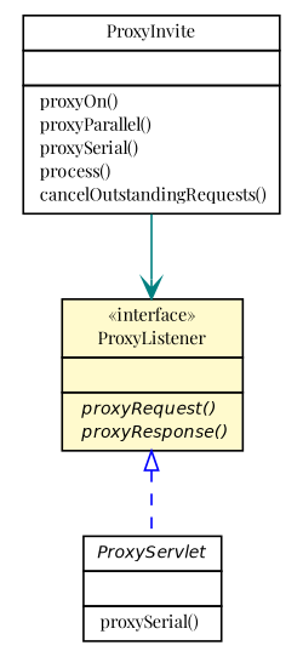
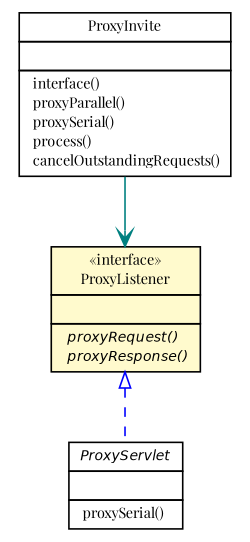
  digraph {
    fontname="Playfair Display"
    nodesep=0.25
    ranksep=0.5
    node [fontcolor=black fontname="Playfair Display" fontsize=9.0 shape=plaintext]
    edge [fontname="Playfair Display" headport=p labelfontname=Helvetica labelfontsize=10 tailport=p]
    n1 [label=<<table title="org.vorpal.blade.framework.proxy.ProxyServlet" border="0" cellborder="1" cellspacing="0" cellpadding="2" port="p" href="./ProxyServlet.html"> 		<tr><td><table border="0" cellspacing="0" cellpadding="1"> <tr><td align="center" balign="center"><font face="Helvetica-Oblique"> ProxyServlet </font></td></tr> 		</table></td></tr> 		<tr><td><table border="0" cellspacing="0" cellpadding="1"> <tr><td align="left" balign="left">  </td></tr> 		</table></td></tr> 		<tr><td><table border="0" cellspacing="0" cellpadding="1"> <tr><td align="left" balign="left">  proxySerial() </td></tr> 		</table></td></tr> 		</table>>]
    n2 [label=<<table title="org.vorpal.blade.framework.proxy.ProxyListener" border="0" cellborder="1" cellspacing="0" cellpadding="2" port="p" bgcolor="lemonChiffon" href="./ProxyListener.html"> 		<tr><td><table border="0" cellspacing="0" cellpadding="1"> <tr><td align="center" balign="center"> &#171;interface&#187; </td></tr> <tr><td align="center" balign="center"> ProxyListener </td></tr> 		</table></td></tr> 		<tr><td><table border="0" cellspacing="0" cellpadding="1"> <tr><td align="left" balign="left">  </td></tr> 		</table></td></tr> 		<tr><td><table border="0" cellspacing="0" cellpadding="1"> <tr><td align="left" balign="left"><font face="Helvetica-Oblique" point-size="9.0">  proxyRequest() </font></td></tr> <tr><td align="left" balign="left"><font face="Helvetica-Oblique" point-size="9.0">  proxyResponse() </font></td></tr> 		</table></td></tr> 		</table>>]
-   n3 [label=<<table title="org.vorpal.blade.framework.proxy.ProxyInvite" border="0" cellborder="1" cellspacing="0" cellpadding="2" port="p" href="./ProxyInvite.html"> 		<tr><td><table border="0" cellspacing="0" cellpadding="1"> <tr><td align="center" balign="center"> ProxyInvite </td></tr> 		</table></td></tr> 		<tr><td><table border="0" cellspacing="0" cellpadding="1"> <tr><td align="left" balign="left">  </td></tr> 		</table></td></tr> 		<tr><td><table border="0" cellspacing="0" cellpadding="1"> <tr><td align="left" balign="left">  proxyOn() </td></tr> <tr><td align="left" balign="left">  proxyParallel() </td></tr> <tr><td align="left" balign="left">  proxySerial() </td></tr> <tr><td align="left" balign="left">  process() </td></tr> <tr><td align="left" balign="left">  cancelOutstandingRequests() </td></tr> 		</table></td></tr> 		</table>>]
+   n3 [label=<<table title="org.vorpal.blade.framework.proxy.ProxyInvite" border="0" cellborder="1" cellspacing="0" cellpadding="2" port="p" href="./ProxyInvite.html"> 		<tr><td><table border="0" cellspacing="0" cellpadding="1"> <tr><td align="center" balign="center"> ProxyInvite </td></tr> 		</table></td></tr> 		<tr><td><table border="0" cellspacing="0" cellpadding="1"> <tr><td align="left" balign="left">  </td></tr> 		</table></td></tr> 		<tr><td><table border="0" cellspacing="0" cellpadding="1"> <tr><td align="left" balign="left">  interface() </td></tr> <tr><td align="left" balign="left">  proxyParallel() </td></tr> <tr><td align="left" balign="left">  proxySerial() </td></tr> <tr><td align="left" balign="left">  process() </td></tr> <tr><td align="left" balign="left">  cancelOutstandingRequests() </td></tr> 		</table></td></tr> 		</table>>]
    n2 -> n1 [arrowtail=empty color=blue dir=back fontsize=10 style=dashed]
    n3 -> n2 [arrowhead=open color=teal fontcolor=black fontsize=10.0]
  }
